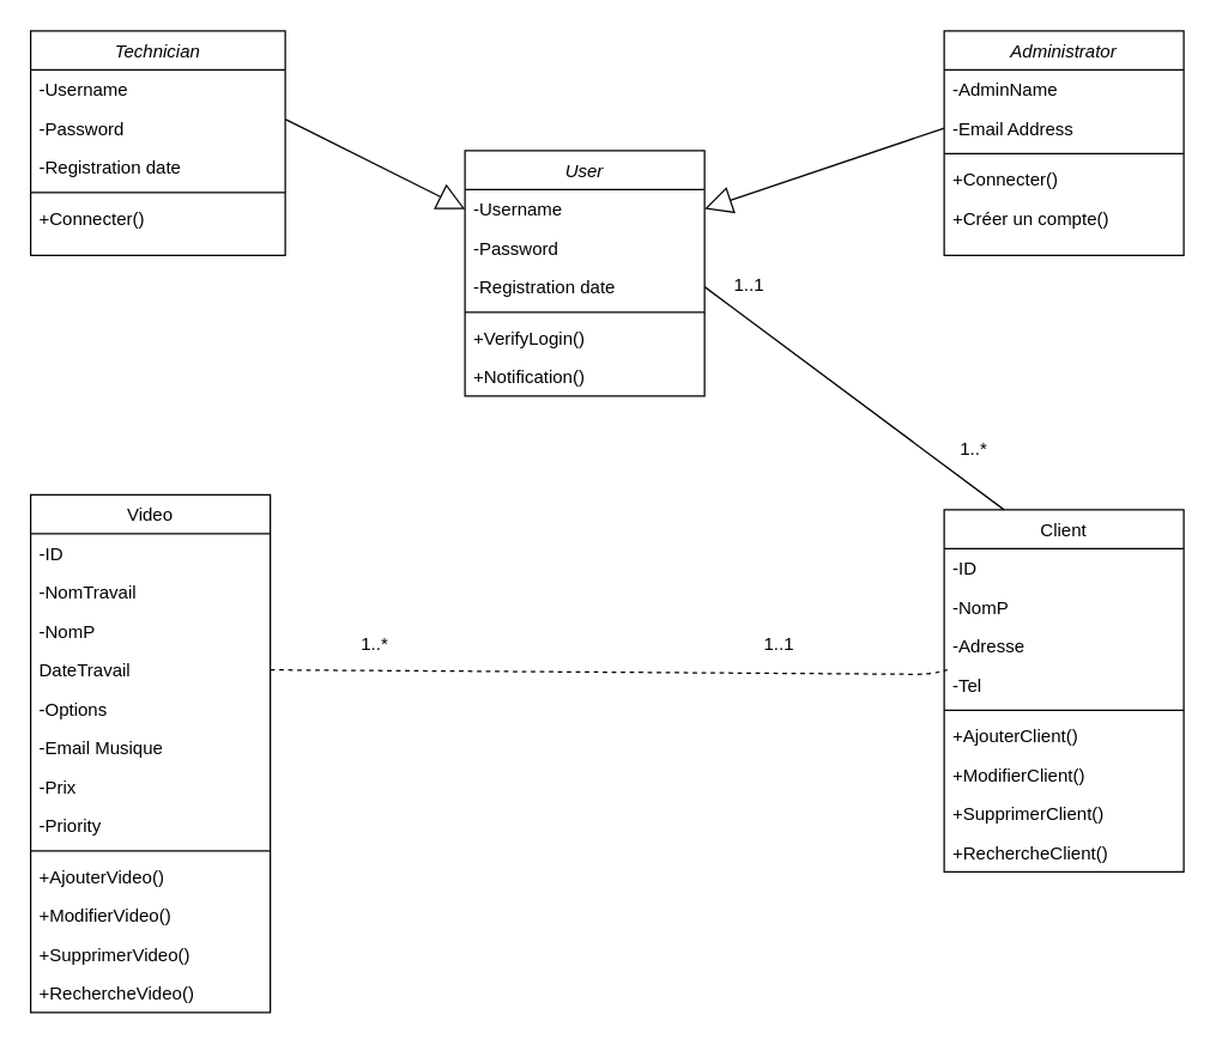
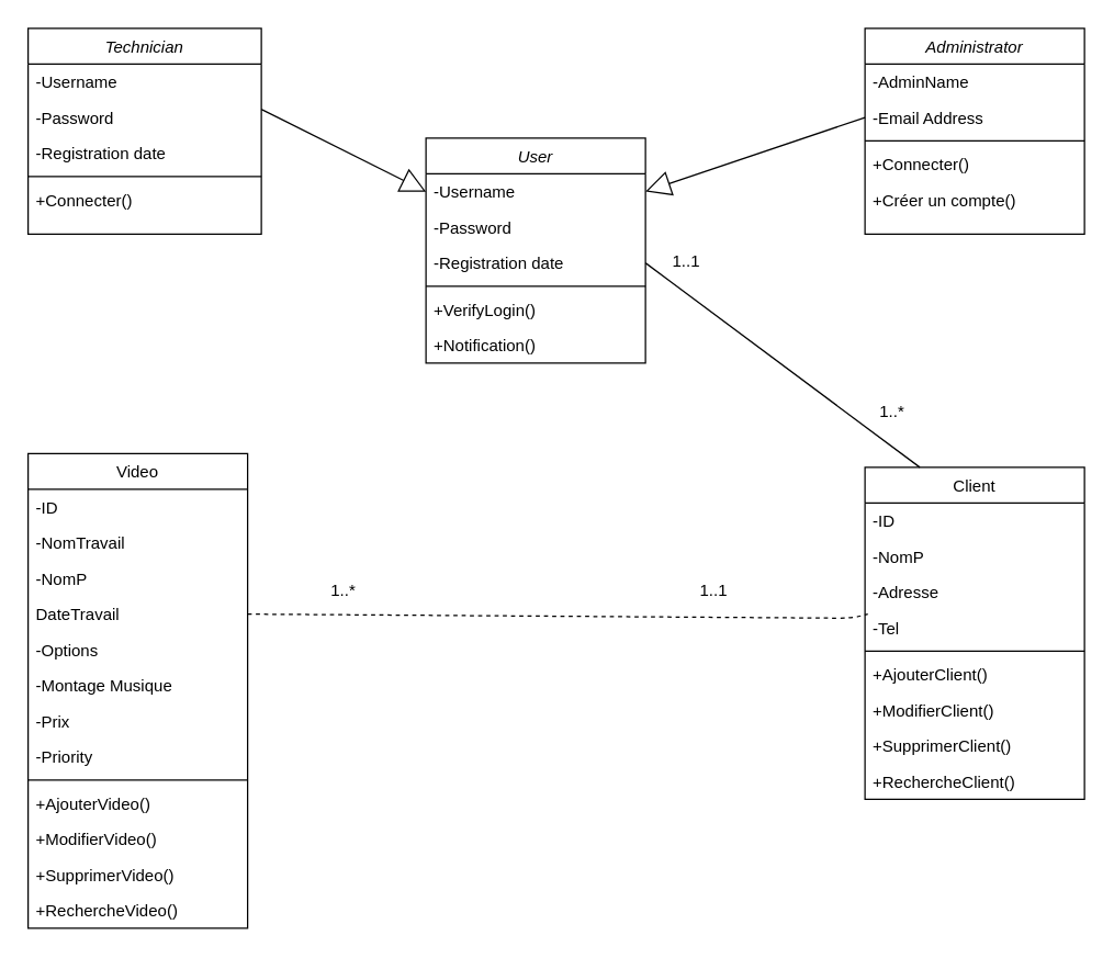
  <mxCell id="0" />
  <mxCell id="1" parent="0" />
  <mxCell id="2" value="User" style="swimlane;fontStyle=2;align=center;verticalAlign=top;childLayout=stackLayout;horizontal=1;startSize=26;horizontalStack=0;resizeParent=1;resizeLast=0;collapsible=1;marginBottom=0;rounded=0;shadow=0;strokeWidth=1;" parent="1" vertex="1"><mxGeometry x="310" y="100" width="160" height="164" as="geometry"><mxRectangle x="230" y="140" width="160" height="26" as="alternateBounds" /></mxGeometry></mxCell>
  <mxCell id="3" value="-Username" style="text;align=left;verticalAlign=top;spacingLeft=4;spacingRight=4;overflow=hidden;rotatable=0;points=[[0,0.5],[1,0.5]];portConstraint=eastwest;" parent="2" vertex="1"><mxGeometry y="26" width="160" height="26" as="geometry" /></mxCell>
  <mxCell id="4" value="-Password" style="text;align=left;verticalAlign=top;spacingLeft=4;spacingRight=4;overflow=hidden;rotatable=0;points=[[0,0.5],[1,0.5]];portConstraint=eastwest;rounded=0;shadow=0;html=0;" parent="2" vertex="1"><mxGeometry y="52" width="160" height="26" as="geometry" /></mxCell>
  <mxCell id="5" value="-Registration date" style="text;align=left;verticalAlign=top;spacingLeft=4;spacingRight=4;overflow=hidden;rotatable=0;points=[[0,0.5],[1,0.5]];portConstraint=eastwest;rounded=0;shadow=0;html=0;" parent="2" vertex="1"><mxGeometry y="78" width="160" height="26" as="geometry" /></mxCell>
  <mxCell id="6" value="" style="line;html=1;strokeWidth=1;align=left;verticalAlign=middle;spacingTop=-1;spacingLeft=3;spacingRight=3;rotatable=0;labelPosition=right;points=[];portConstraint=eastwest;" parent="2" vertex="1"><mxGeometry y="104" width="160" height="8" as="geometry" /></mxCell>
  <mxCell id="7" value="+VerifyLogin()" style="text;align=left;verticalAlign=top;spacingLeft=4;spacingRight=4;overflow=hidden;rotatable=0;points=[[0,0.5],[1,0.5]];portConstraint=eastwest;" parent="2" vertex="1"><mxGeometry y="112" width="160" height="26" as="geometry" /></mxCell>
  <mxCell id="8" value="+Notification()" style="text;align=left;verticalAlign=top;spacingLeft=4;spacingRight=4;overflow=hidden;rotatable=0;points=[[0,0.5],[1,0.5]];portConstraint=eastwest;" parent="2" vertex="1"><mxGeometry y="138" width="160" height="26" as="geometry" /></mxCell>
  <mxCell id="9" value="Client" style="swimlane;fontStyle=0;align=center;verticalAlign=top;childLayout=stackLayout;horizontal=1;startSize=26;horizontalStack=0;resizeParent=1;resizeLast=0;collapsible=1;marginBottom=0;rounded=0;shadow=0;strokeWidth=1;" parent="1" vertex="1"><mxGeometry x="630" y="340" width="160" height="242" as="geometry"><mxRectangle x="550" y="140" width="160" height="26" as="alternateBounds" /></mxGeometry></mxCell>
  <mxCell id="10" value="-ID" style="text;align=left;verticalAlign=top;spacingLeft=4;spacingRight=4;overflow=hidden;rotatable=0;points=[[0,0.5],[1,0.5]];portConstraint=eastwest;rounded=0;shadow=0;html=0;" parent="9" vertex="1"><mxGeometry y="26" width="160" height="26" as="geometry" /></mxCell>
  <mxCell id="11" value="-NomP" style="text;align=left;verticalAlign=top;spacingLeft=4;spacingRight=4;overflow=hidden;rotatable=0;points=[[0,0.5],[1,0.5]];portConstraint=eastwest;" parent="9" vertex="1"><mxGeometry y="52" width="160" height="26" as="geometry" /></mxCell>
  <mxCell id="12" value="-Adresse" style="text;align=left;verticalAlign=top;spacingLeft=4;spacingRight=4;overflow=hidden;rotatable=0;points=[[0,0.5],[1,0.5]];portConstraint=eastwest;rounded=0;shadow=0;html=0;" parent="9" vertex="1"><mxGeometry y="78" width="160" height="26" as="geometry" /></mxCell>
  <mxCell id="13" value="-Tel" style="text;align=left;verticalAlign=top;spacingLeft=4;spacingRight=4;overflow=hidden;rotatable=0;points=[[0,0.5],[1,0.5]];portConstraint=eastwest;rounded=0;shadow=0;html=0;" parent="9" vertex="1"><mxGeometry y="104" width="160" height="26" as="geometry" /></mxCell>
  <mxCell id="14" value="" style="line;html=1;strokeWidth=1;align=left;verticalAlign=middle;spacingTop=-1;spacingLeft=3;spacingRight=3;rotatable=0;labelPosition=right;points=[];portConstraint=eastwest;" parent="9" vertex="1"><mxGeometry y="130" width="160" height="8" as="geometry" /></mxCell>
  <mxCell id="15" value="+AjouterClient()" style="text;align=left;verticalAlign=top;spacingLeft=4;spacingRight=4;overflow=hidden;rotatable=0;points=[[0,0.5],[1,0.5]];portConstraint=eastwest;" parent="9" vertex="1"><mxGeometry y="138" width="160" height="26" as="geometry" /></mxCell>
  <mxCell id="16" value="+ModifierClient()" style="text;align=left;verticalAlign=top;spacingLeft=4;spacingRight=4;overflow=hidden;rotatable=0;points=[[0,0.5],[1,0.5]];portConstraint=eastwest;" parent="9" vertex="1"><mxGeometry y="164" width="160" height="26" as="geometry" /></mxCell>
  <mxCell id="17" value="+SupprimerClient()" style="text;align=left;verticalAlign=top;spacingLeft=4;spacingRight=4;overflow=hidden;rotatable=0;points=[[0,0.5],[1,0.5]];portConstraint=eastwest;" parent="9" vertex="1"><mxGeometry y="190" width="160" height="26" as="geometry" /></mxCell>
  <mxCell id="18" value="+RechercheClient()" style="text;align=left;verticalAlign=top;spacingLeft=4;spacingRight=4;overflow=hidden;rotatable=0;points=[[0,0.5],[1,0.5]];portConstraint=eastwest;" parent="9" vertex="1"><mxGeometry y="216" width="160" height="26" as="geometry" /></mxCell>
  <mxCell id="19" value="Video&#10;" style="swimlane;fontStyle=0;align=center;verticalAlign=top;childLayout=stackLayout;horizontal=1;startSize=26;horizontalStack=0;resizeParent=1;resizeLast=0;collapsible=1;marginBottom=0;rounded=0;shadow=0;strokeWidth=1;" parent="1" vertex="1"><mxGeometry x="20" y="330" width="160" height="346" as="geometry"><mxRectangle x="550" y="140" width="160" height="26" as="alternateBounds" /></mxGeometry></mxCell>
  <mxCell id="20" value="-ID" style="text;align=left;verticalAlign=top;spacingLeft=4;spacingRight=4;overflow=hidden;rotatable=0;points=[[0,0.5],[1,0.5]];portConstraint=eastwest;rounded=0;shadow=0;html=0;" parent="19" vertex="1"><mxGeometry y="26" width="160" height="26" as="geometry" /></mxCell>
  <mxCell id="21" value="-NomTravail" style="text;align=left;verticalAlign=top;spacingLeft=4;spacingRight=4;overflow=hidden;rotatable=0;points=[[0,0.5],[1,0.5]];portConstraint=eastwest;" parent="19" vertex="1"><mxGeometry y="52" width="160" height="26" as="geometry" /></mxCell>
  <mxCell id="22" value="-NomP" style="text;align=left;verticalAlign=top;spacingLeft=4;spacingRight=4;overflow=hidden;rotatable=0;points=[[0,0.5],[1,0.5]];portConstraint=eastwest;rounded=0;shadow=0;html=0;" parent="19" vertex="1"><mxGeometry y="78" width="160" height="26" as="geometry" /></mxCell>
  <mxCell id="23" value="DateTravail" style="text;align=left;verticalAlign=top;spacingLeft=4;spacingRight=4;overflow=hidden;rotatable=0;points=[[0,0.5],[1,0.5]];portConstraint=eastwest;rounded=0;shadow=0;html=0;" parent="19" vertex="1"><mxGeometry y="104" width="160" height="26" as="geometry" /></mxCell>
  <mxCell id="24" value="-Options" style="text;align=left;verticalAlign=top;spacingLeft=4;spacingRight=4;overflow=hidden;rotatable=0;points=[[0,0.5],[1,0.5]];portConstraint=eastwest;rounded=0;shadow=0;html=0;" parent="19" vertex="1"><mxGeometry y="130" width="160" height="26" as="geometry" /></mxCell>
- <mxCell id="25" value="-Email Musique" style="text;align=left;verticalAlign=top;spacingLeft=4;spacingRight=4;overflow=hidden;rotatable=0;points=[[0,0.5],[1,0.5]];portConstraint=eastwest;rounded=0;shadow=0;html=0;" parent="19" vertex="1"><mxGeometry y="156" width="160" height="26" as="geometry" /></mxCell>
+ <mxCell id="25" value="-Montage Musique" style="text;align=left;verticalAlign=top;spacingLeft=4;spacingRight=4;overflow=hidden;rotatable=0;points=[[0,0.5],[1,0.5]];portConstraint=eastwest;rounded=0;shadow=0;html=0;" parent="19" vertex="1"><mxGeometry y="156" width="160" height="26" as="geometry" /></mxCell>
  <mxCell id="26" value="-Prix" style="text;align=left;verticalAlign=top;spacingLeft=4;spacingRight=4;overflow=hidden;rotatable=0;points=[[0,0.5],[1,0.5]];portConstraint=eastwest;rounded=0;shadow=0;html=0;" parent="19" vertex="1"><mxGeometry y="182" width="160" height="26" as="geometry" /></mxCell>
  <mxCell id="27" value="-Priority" style="text;align=left;verticalAlign=top;spacingLeft=4;spacingRight=4;overflow=hidden;rotatable=0;points=[[0,0.5],[1,0.5]];portConstraint=eastwest;rounded=0;shadow=0;html=0;" parent="19" vertex="1"><mxGeometry y="208" width="160" height="26" as="geometry" /></mxCell>
  <mxCell id="28" value="" style="line;html=1;strokeWidth=1;align=left;verticalAlign=middle;spacingTop=-1;spacingLeft=3;spacingRight=3;rotatable=0;labelPosition=right;points=[];portConstraint=eastwest;" parent="19" vertex="1"><mxGeometry y="234" width="160" height="8" as="geometry" /></mxCell>
  <mxCell id="29" value="+AjouterVideo()" style="text;align=left;verticalAlign=top;spacingLeft=4;spacingRight=4;overflow=hidden;rotatable=0;points=[[0,0.5],[1,0.5]];portConstraint=eastwest;" parent="19" vertex="1"><mxGeometry y="242" width="160" height="26" as="geometry" /></mxCell>
  <mxCell id="30" value="+ModifierVideo()" style="text;align=left;verticalAlign=top;spacingLeft=4;spacingRight=4;overflow=hidden;rotatable=0;points=[[0,0.5],[1,0.5]];portConstraint=eastwest;" parent="19" vertex="1"><mxGeometry y="268" width="160" height="26" as="geometry" /></mxCell>
  <mxCell id="31" value="+SupprimerVideo()" style="text;align=left;verticalAlign=top;spacingLeft=4;spacingRight=4;overflow=hidden;rotatable=0;points=[[0,0.5],[1,0.5]];portConstraint=eastwest;" parent="19" vertex="1"><mxGeometry y="294" width="160" height="26" as="geometry" /></mxCell>
  <mxCell id="32" value="+RechercheVideo()" style="text;align=left;verticalAlign=top;spacingLeft=4;spacingRight=4;overflow=hidden;rotatable=0;points=[[0,0.5],[1,0.5]];portConstraint=eastwest;" parent="19" vertex="1"><mxGeometry y="320" width="160" height="26" as="geometry" /></mxCell>
  <mxCell id="33" value="1..1" style="text;html=1;strokeColor=none;fillColor=none;align=center;verticalAlign=middle;whiteSpace=wrap;rounded=0;" parent="1" vertex="1"><mxGeometry x="480" y="180" width="40" height="20" as="geometry" /></mxCell>
  <mxCell id="34" value="1..*" style="text;html=1;strokeColor=none;fillColor=none;align=center;verticalAlign=middle;whiteSpace=wrap;rounded=0;" parent="1" vertex="1"><mxGeometry x="630" y="290" width="40" height="20" as="geometry" /></mxCell>
  <mxCell id="35" value="1..*" style="text;html=1;strokeColor=none;fillColor=none;align=center;verticalAlign=middle;whiteSpace=wrap;rounded=0;" parent="1" vertex="1"><mxGeometry x="230" y="420" width="40" height="20" as="geometry" /></mxCell>
  <mxCell id="36" value="1..1" style="text;html=1;strokeColor=none;fillColor=none;align=center;verticalAlign=middle;whiteSpace=wrap;rounded=0;" parent="1" vertex="1"><mxGeometry x="500" y="420" width="40" height="20" as="geometry" /></mxCell>
  <mxCell id="37" value="" style="endArrow=none;html=1;entryX=0.013;entryY=0.115;entryDx=0;entryDy=0;entryPerimeter=0;exitX=1;exitY=0.5;exitDx=0;exitDy=0;dashed=1;" parent="1" source="23" target="13" edge="1"><mxGeometry width="50" height="50" relative="1" as="geometry"><mxPoint x="390" y="470" as="sourcePoint" /><mxPoint x="440" y="420" as="targetPoint" /><Array as="points"><mxPoint x="620" y="450" /></Array></mxGeometry></mxCell>
  <mxCell id="38" value="" style="endArrow=none;html=1;entryX=1;entryY=0.5;entryDx=0;entryDy=0;exitX=0.25;exitY=0;exitDx=0;exitDy=0;" parent="1" source="9" target="5" edge="1"><mxGeometry width="50" height="50" relative="1" as="geometry"><mxPoint x="440" y="400" as="sourcePoint" /><mxPoint x="490" y="350" as="targetPoint" /></mxGeometry></mxCell>
  <mxCell id="39" value="Administrator" style="swimlane;fontStyle=2;align=center;verticalAlign=top;childLayout=stackLayout;horizontal=1;startSize=26;horizontalStack=0;resizeParent=1;resizeLast=0;collapsible=1;marginBottom=0;rounded=0;shadow=0;strokeWidth=1;" parent="1" vertex="1"><mxGeometry x="630" y="20" width="160" height="150" as="geometry"><mxRectangle x="230" y="140" width="160" height="26" as="alternateBounds" /></mxGeometry></mxCell>
  <mxCell id="40" value="-AdminName" style="text;align=left;verticalAlign=top;spacingLeft=4;spacingRight=4;overflow=hidden;rotatable=0;points=[[0,0.5],[1,0.5]];portConstraint=eastwest;" parent="39" vertex="1"><mxGeometry y="26" width="160" height="26" as="geometry" /></mxCell>
  <mxCell id="41" value="-Email Address" style="text;align=left;verticalAlign=top;spacingLeft=4;spacingRight=4;overflow=hidden;rotatable=0;points=[[0,0.5],[1,0.5]];portConstraint=eastwest;rounded=0;shadow=0;html=0;" parent="39" vertex="1"><mxGeometry y="52" width="160" height="26" as="geometry" /></mxCell>
  <mxCell id="42" value="" style="line;html=1;strokeWidth=1;align=left;verticalAlign=middle;spacingTop=-1;spacingLeft=3;spacingRight=3;rotatable=0;labelPosition=right;points=[];portConstraint=eastwest;" parent="39" vertex="1"><mxGeometry y="78" width="160" height="8" as="geometry" /></mxCell>
  <mxCell id="43" value="+Connecter()" style="text;align=left;verticalAlign=top;spacingLeft=4;spacingRight=4;overflow=hidden;rotatable=0;points=[[0,0.5],[1,0.5]];portConstraint=eastwest;" parent="39" vertex="1"><mxGeometry y="86" width="160" height="26" as="geometry" /></mxCell>
  <mxCell id="44" value="+Créer un compte()" style="text;align=left;verticalAlign=top;spacingLeft=4;spacingRight=4;overflow=hidden;rotatable=0;points=[[0,0.5],[1,0.5]];portConstraint=eastwest;" parent="39" vertex="1"><mxGeometry y="112" width="160" height="26" as="geometry" /></mxCell>
  <mxCell id="45" value="Technician" style="swimlane;fontStyle=2;align=center;verticalAlign=top;childLayout=stackLayout;horizontal=1;startSize=26;horizontalStack=0;resizeParent=1;resizeLast=0;collapsible=1;marginBottom=0;rounded=0;shadow=0;strokeWidth=1;" parent="1" vertex="1"><mxGeometry x="20" y="20" width="170" height="150" as="geometry"><mxRectangle x="230" y="140" width="160" height="26" as="alternateBounds" /></mxGeometry></mxCell>
  <mxCell id="46" value="-Username" style="text;align=left;verticalAlign=top;spacingLeft=4;spacingRight=4;overflow=hidden;rotatable=0;points=[[0,0.5],[1,0.5]];portConstraint=eastwest;" parent="45" vertex="1"><mxGeometry y="26" width="170" height="26" as="geometry" /></mxCell>
  <mxCell id="47" value="-Password" style="text;align=left;verticalAlign=top;spacingLeft=4;spacingRight=4;overflow=hidden;rotatable=0;points=[[0,0.5],[1,0.5]];portConstraint=eastwest;rounded=0;shadow=0;html=0;" parent="45" vertex="1"><mxGeometry y="52" width="170" height="26" as="geometry" /></mxCell>
  <mxCell id="48" value="-Registration date" style="text;align=left;verticalAlign=top;spacingLeft=4;spacingRight=4;overflow=hidden;rotatable=0;points=[[0,0.5],[1,0.5]];portConstraint=eastwest;rounded=0;shadow=0;html=0;" parent="45" vertex="1"><mxGeometry y="78" width="170" height="26" as="geometry" /></mxCell>
  <mxCell id="49" value="" style="line;html=1;strokeWidth=1;align=left;verticalAlign=middle;spacingTop=-1;spacingLeft=3;spacingRight=3;rotatable=0;labelPosition=right;points=[];portConstraint=eastwest;" parent="45" vertex="1"><mxGeometry y="104" width="170" height="8" as="geometry" /></mxCell>
  <mxCell id="50" value="+Connecter()" style="text;align=left;verticalAlign=top;spacingLeft=4;spacingRight=4;overflow=hidden;rotatable=0;points=[[0,0.5],[1,0.5]];portConstraint=eastwest;" parent="45" vertex="1"><mxGeometry y="112" width="170" height="26" as="geometry" /></mxCell>
  <mxCell id="51" value="" style="endArrow=block;endSize=16;endFill=0;html=1;exitX=0;exitY=0.5;exitDx=0;exitDy=0;entryX=1;entryY=0.5;entryDx=0;entryDy=0;" parent="1" source="41" target="3" edge="1"><mxGeometry x="0.125" width="160" relative="1" as="geometry"><mxPoint x="550" y="210" as="sourcePoint" /><mxPoint x="710" y="210" as="targetPoint" /><mxPoint as="offset" /></mxGeometry></mxCell>
  <mxCell id="52" value="" style="endArrow=block;endSize=16;endFill=0;html=1;exitX=1;exitY=0.269;exitDx=0;exitDy=0;entryX=0;entryY=0.5;entryDx=0;entryDy=0;exitPerimeter=0;" parent="1" source="47" target="3" edge="1"><mxGeometry x="0.125" width="160" relative="1" as="geometry"><mxPoint x="630" y="85" as="sourcePoint" /><mxPoint x="482.08" y="131.95" as="targetPoint" /><mxPoint as="offset" /></mxGeometry></mxCell>
